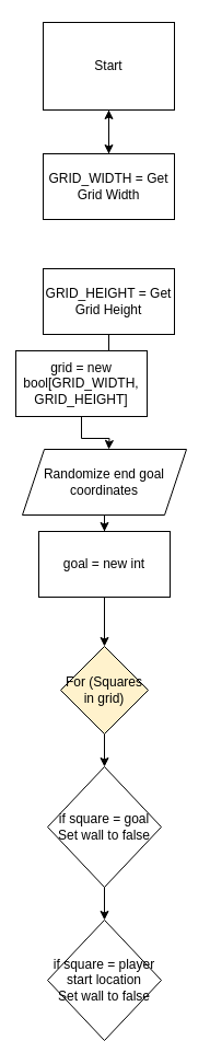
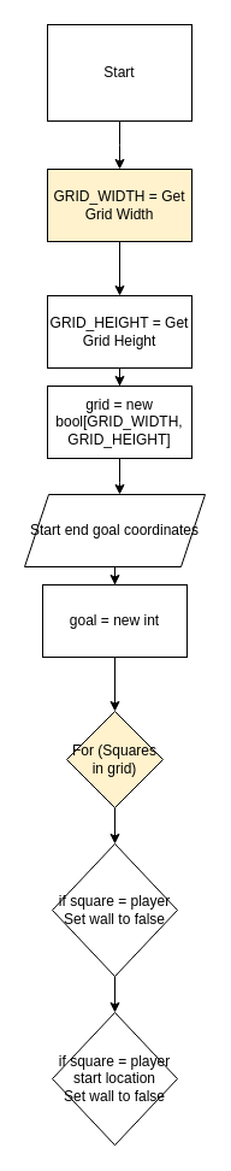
  <mxCell id="0" />
  <mxCell id="1" parent="0" />
  <mxCell id="2" style="edgeStyle=orthogonalEdgeStyle;rounded=0;orthogonalLoop=1;jettySize=auto;html=1;exitX=0.5;exitY=1;exitDx=0;exitDy=0;" parent="1" source="3" edge="1"><mxGeometry relative="1" as="geometry"><mxPoint x="99" y="140" as="targetPoint" /></mxGeometry></mxCell>
  <mxCell id="3" value="Start" style="whiteSpace=wrap;html=1;rounded=0;" parent="1" vertex="1"><mxGeometry x="39" y="20" width="120" height="80" as="geometry" /></mxCell>
- <mxCell id="4" value="" style="edgeStyle=orthogonalEdgeStyle;rounded=0;orthogonalLoop=1;jettySize=auto;html=1;" parent="1" source="5" target="3" edge="1"><mxGeometry relative="1" as="geometry" /></mxCell>
- <mxCell id="5" value="GRID_WIDTH = Get Grid Width" style="rounded=0;whiteSpace=wrap;html=1;" parent="1" vertex="1"><mxGeometry x="39" y="140" width="120" height="60" as="geometry" /></mxCell>
+ <mxCell id="4" value="" style="edgeStyle=orthogonalEdgeStyle;rounded=0;orthogonalLoop=1;jettySize=auto;html=1;" parent="1" source="5" target="7" edge="1"><mxGeometry relative="1" as="geometry" /></mxCell>
+ <mxCell id="5" value="GRID_WIDTH = Get Grid Width" style="rounded=0;whiteSpace=wrap;html=1;fillColor=#fff2cc;" parent="1" vertex="1"><mxGeometry x="39" y="140" width="120" height="60" as="geometry" /></mxCell>
  <mxCell id="6" value="" style="edgeStyle=orthogonalEdgeStyle;rounded=0;orthogonalLoop=1;jettySize=auto;html=1;" parent="1" source="7" target="9" edge="1"><mxGeometry relative="1" as="geometry" /></mxCell>
  <mxCell id="7" value="GRID_HEIGHT = Get Grid Height" style="rounded=0;whiteSpace=wrap;html=1;" parent="1" vertex="1"><mxGeometry x="39" y="245" width="120" height="60" as="geometry" /></mxCell>
  <mxCell id="8" style="edgeStyle=orthogonalEdgeStyle;rounded=0;orthogonalLoop=1;jettySize=auto;html=1;" parent="1" source="9" edge="1"><mxGeometry relative="1" as="geometry"><mxPoint x="99" y="410" as="targetPoint" /></mxGeometry></mxCell>
- <mxCell id="9" value="grid = new bool[GRID_WIDTH, GRID_HEIGHT]" style="rounded=0;whiteSpace=wrap;html=1;" parent="1" vertex="1"><mxGeometry x="14" y="320" width="120" height="60" as="geometry" /></mxCell>
+ <mxCell id="9" value="grid = new bool[GRID_WIDTH, GRID_HEIGHT]" style="rounded=0;whiteSpace=wrap;html=1;" parent="1" vertex="1"><mxGeometry x="39" y="320" width="120" height="60" as="geometry" /></mxCell>
  <mxCell id="10" value="" style="edgeStyle=orthogonalEdgeStyle;rounded=0;orthogonalLoop=1;jettySize=auto;html=1;" parent="1" source="11" target="13" edge="1"><mxGeometry relative="1" as="geometry" /></mxCell>
- <mxCell id="11" value="Randomize end goal coordinates" style="shape=parallelogram;perimeter=parallelogramPerimeter;whiteSpace=wrap;html=1;fixedSize=1;" parent="1" vertex="1"><mxGeometry x="20" y="410" width="150" height="60" as="geometry" /></mxCell>
+ <mxCell id="11" value="Start end goal coordinates" style="shape=parallelogram;perimeter=parallelogramPerimeter;whiteSpace=wrap;html=1;fixedSize=1;" parent="1" vertex="1"><mxGeometry x="20" y="410" width="150" height="60" as="geometry" /></mxCell>
  <mxCell id="12" value="" style="edgeStyle=orthogonalEdgeStyle;rounded=0;orthogonalLoop=1;jettySize=auto;html=1;" parent="1" source="13" edge="1"><mxGeometry relative="1" as="geometry"><mxPoint x="95" y="590" as="targetPoint" /></mxGeometry></mxCell>
  <mxCell id="13" value="goal = new int" style="whiteSpace=wrap;html=1;" parent="1" vertex="1"><mxGeometry x="35" y="485" width="120" height="60" as="geometry" /></mxCell>
  <mxCell id="14" style="edgeStyle=orthogonalEdgeStyle;rounded=0;orthogonalLoop=1;jettySize=auto;html=1;exitX=0.5;exitY=1;exitDx=0;exitDy=0;" parent="1" source="15" edge="1"><mxGeometry relative="1" as="geometry"><mxPoint x="95" y="700" as="targetPoint" /></mxGeometry></mxCell>
  <mxCell id="15" value="For (Squares&lt;br&gt;in grid)" style="rhombus;whiteSpace=wrap;html=1;fillColor=#fff2cc;" parent="1" vertex="1"><mxGeometry x="55" y="590" width="80" height="80" as="geometry" /></mxCell>
  <mxCell id="16" value="" style="edgeStyle=orthogonalEdgeStyle;rounded=0;orthogonalLoop=1;jettySize=auto;html=1;" edge="1" parent="1" source="17" target="18"><mxGeometry relative="1" as="geometry" /></mxCell>
- <mxCell id="17" value="&lt;span&gt;if square = goal&lt;/span&gt;&lt;br&gt;&lt;span&gt;Set wall to false&lt;/span&gt;" style="rhombus;whiteSpace=wrap;html=1;" vertex="1" parent="1"><mxGeometry x="43" y="700" width="104" height="110" as="geometry" /></mxCell>
+ <mxCell id="17" value="&lt;span&gt;if square = player&lt;/span&gt;&lt;br&gt;&lt;span&gt;Set wall to false&lt;/span&gt;" style="rhombus;whiteSpace=wrap;html=1;" vertex="1" parent="1"><mxGeometry x="43" y="700" width="104" height="110" as="geometry" /></mxCell>
  <mxCell id="18" value="&lt;span&gt;if square = player start location&lt;/span&gt;&lt;br&gt;&lt;span&gt;Set wall to false&lt;/span&gt;" style="rhombus;whiteSpace=wrap;html=1;" vertex="1" parent="1"><mxGeometry x="43" y="840" width="104" height="110" as="geometry" /></mxCell>
